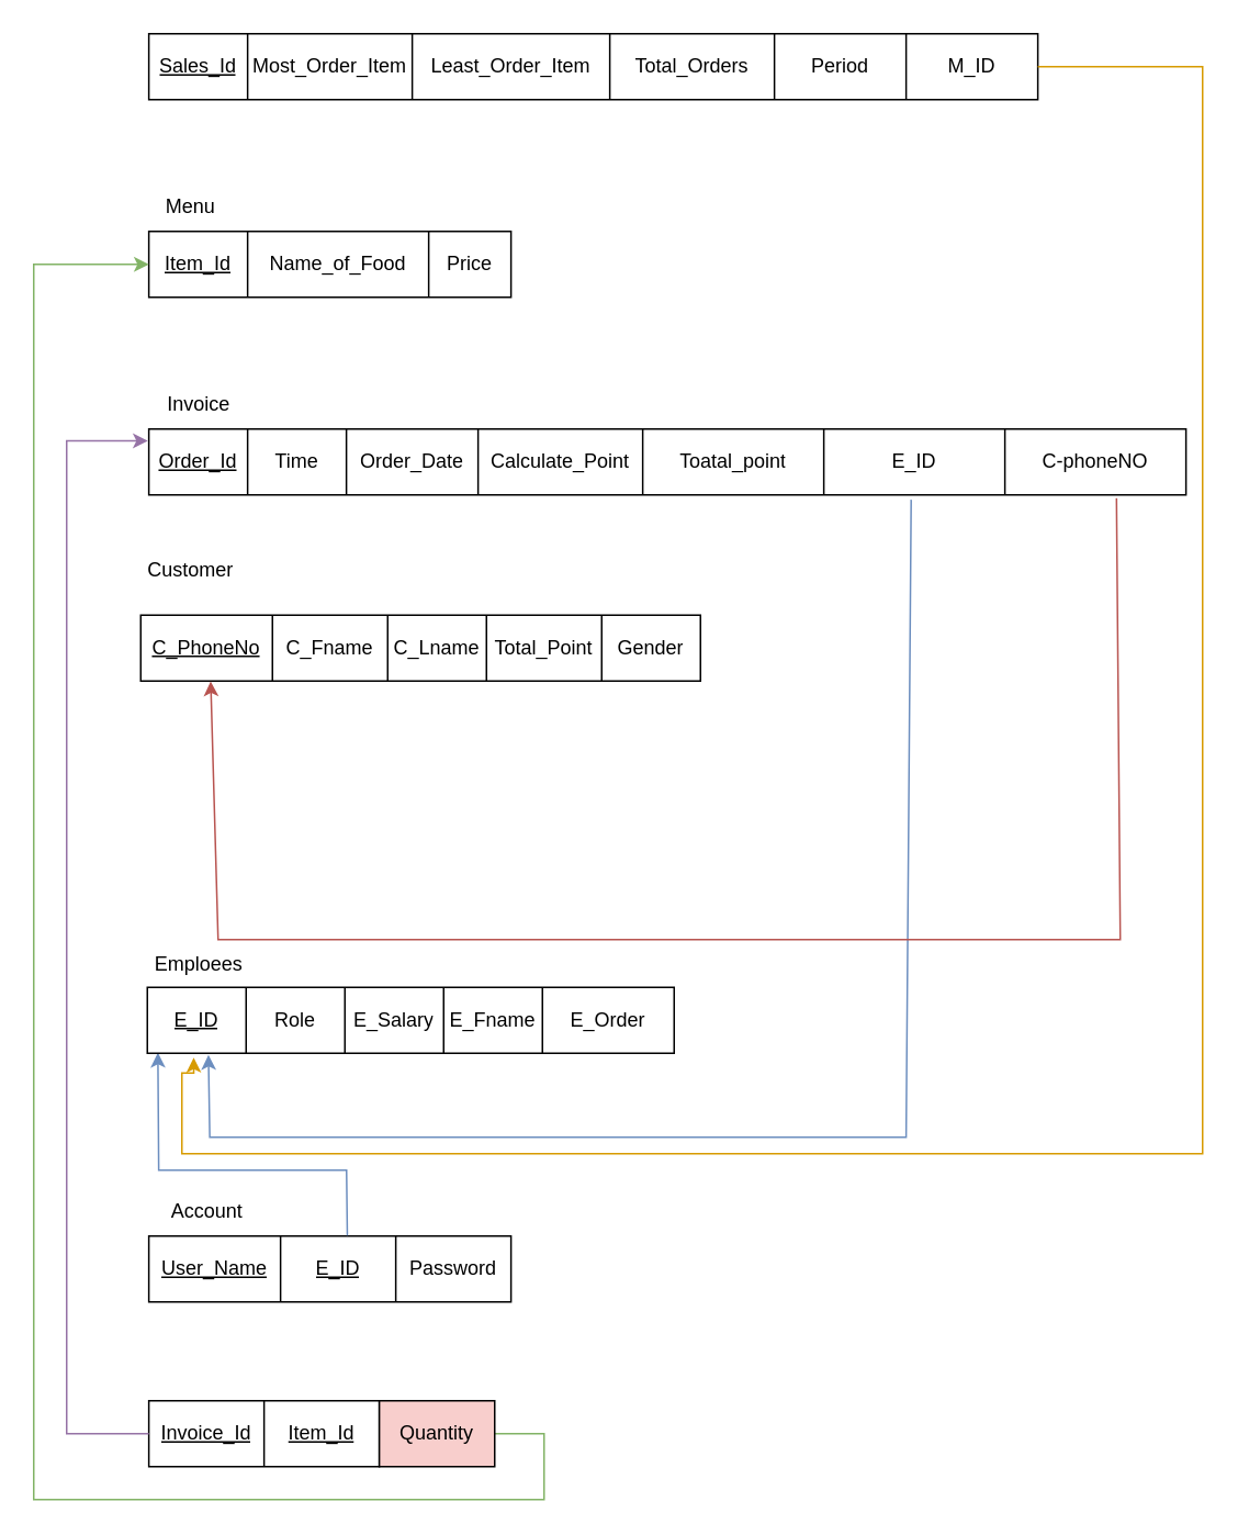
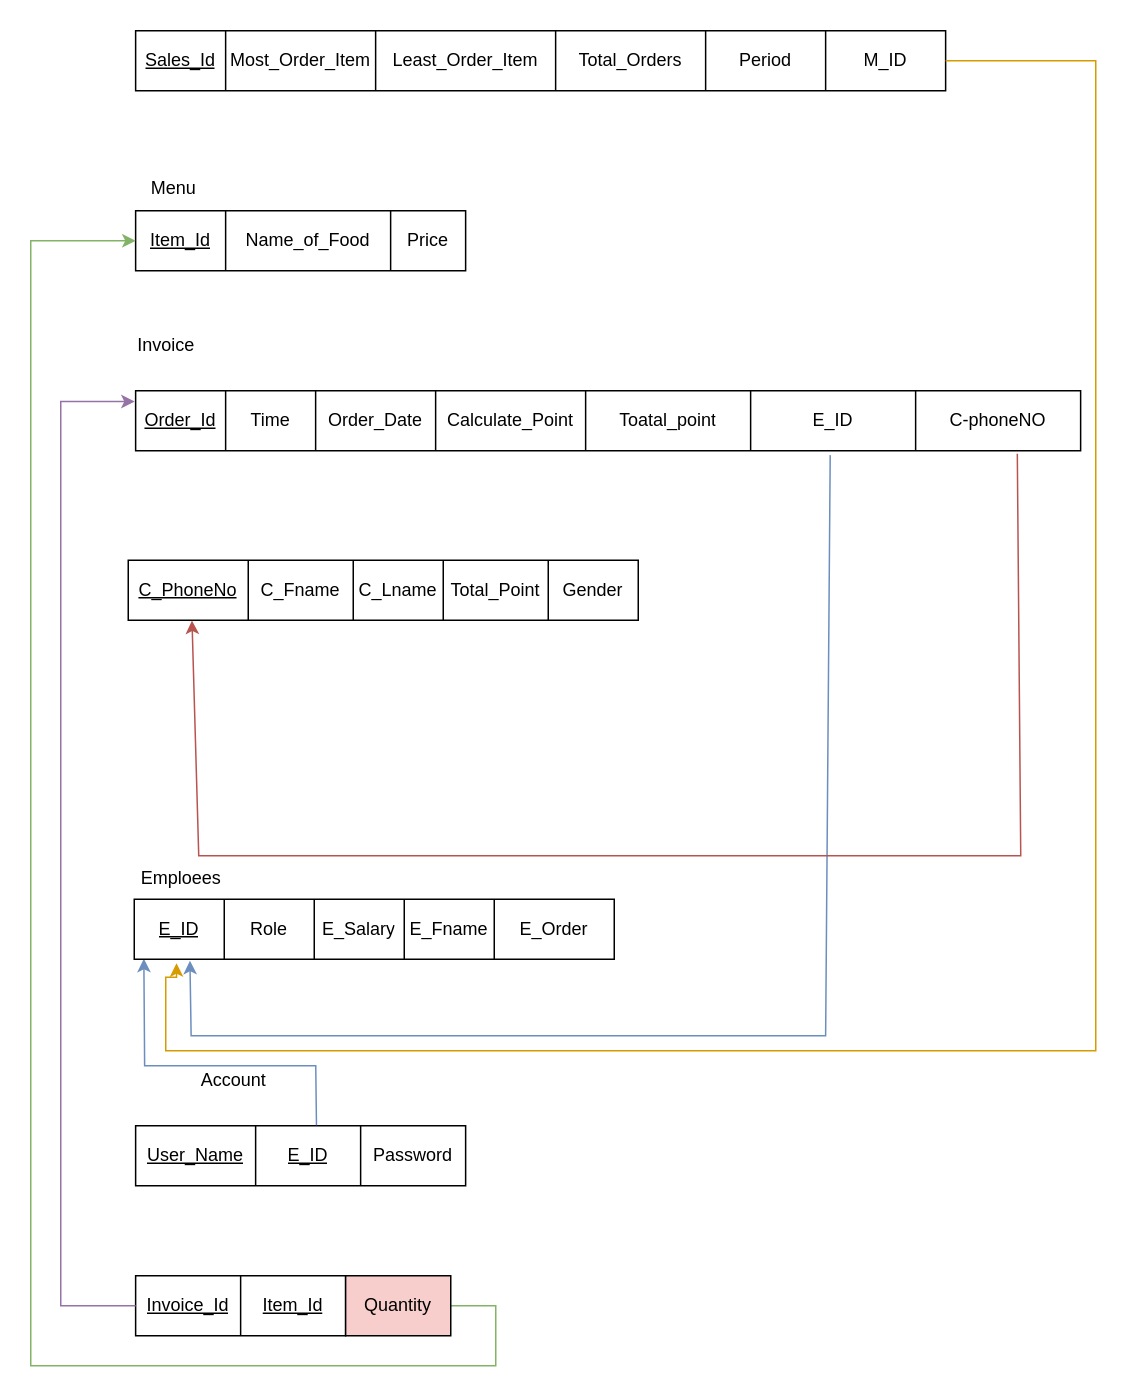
  <mxCell id="0" />
  <mxCell id="1" parent="0" />
  <mxCell id="2" value="" style="shape=table;startSize=0;container=1;collapsible=0;childLayout=tableLayout;" vertex="1" parent="1"><mxGeometry x="89.92" y="20" width="540" height="40" as="geometry" /></mxCell>
  <mxCell id="3" value="" style="shape=tableRow;horizontal=0;startSize=0;swimlaneHead=0;swimlaneBody=0;strokeColor=inherit;top=0;left=0;bottom=0;right=0;collapsible=0;dropTarget=0;fillColor=none;points=[[0,0.5],[1,0.5]];portConstraint=eastwest;" vertex="1" parent="2"><mxGeometry width="540" height="40" as="geometry" /></mxCell>
  <mxCell id="4" value="&lt;div&gt;&lt;u&gt;Sales_Id&lt;/u&gt;&lt;br&gt;&lt;/div&gt;" style="shape=partialRectangle;html=1;whiteSpace=wrap;connectable=0;strokeColor=inherit;overflow=hidden;fillColor=none;top=0;left=0;bottom=0;right=0;pointerEvents=1;" vertex="1" parent="3"><mxGeometry width="60" height="40" as="geometry"><mxRectangle width="60" height="40" as="alternateBounds" /></mxGeometry></mxCell>
  <mxCell id="5" value="Most_Order_Item" style="shape=partialRectangle;html=1;whiteSpace=wrap;connectable=0;strokeColor=inherit;overflow=hidden;fillColor=none;top=0;left=0;bottom=0;right=0;pointerEvents=1;" vertex="1" parent="3"><mxGeometry x="60" width="100" height="40" as="geometry"><mxRectangle width="100" height="40" as="alternateBounds" /></mxGeometry></mxCell>
  <mxCell id="6" value="Least_Order_Item" style="shape=partialRectangle;html=1;whiteSpace=wrap;connectable=0;strokeColor=inherit;overflow=hidden;fillColor=none;top=0;left=0;bottom=0;right=0;pointerEvents=1;" vertex="1" parent="3"><mxGeometry x="160" width="120" height="40" as="geometry"><mxRectangle width="120" height="40" as="alternateBounds" /></mxGeometry></mxCell>
  <mxCell id="7" value="Total_Orders" style="shape=partialRectangle;html=1;whiteSpace=wrap;connectable=0;strokeColor=inherit;overflow=hidden;fillColor=none;top=0;left=0;bottom=0;right=0;pointerEvents=1;" vertex="1" parent="3"><mxGeometry x="280" width="100" height="40" as="geometry"><mxRectangle width="100" height="40" as="alternateBounds" /></mxGeometry></mxCell>
  <mxCell id="8" value="Period" style="shape=partialRectangle;html=1;whiteSpace=wrap;connectable=0;strokeColor=inherit;overflow=hidden;fillColor=none;top=0;left=0;bottom=0;right=0;pointerEvents=1;" vertex="1" parent="3"><mxGeometry x="380" width="80" height="40" as="geometry"><mxRectangle width="80" height="40" as="alternateBounds" /></mxGeometry></mxCell>
  <mxCell id="9" value="M_ID" style="shape=partialRectangle;html=1;whiteSpace=wrap;connectable=0;strokeColor=inherit;overflow=hidden;fillColor=none;top=0;left=0;bottom=0;right=0;pointerEvents=1;" vertex="1" parent="3"><mxGeometry x="460" width="80" height="40" as="geometry"><mxRectangle width="80" height="40" as="alternateBounds" /></mxGeometry></mxCell>
  <mxCell id="10" value="" style="shape=table;startSize=0;container=1;collapsible=0;childLayout=tableLayout;" vertex="1" parent="1"><mxGeometry x="89.92" y="140" width="220" height="40" as="geometry" /></mxCell>
  <mxCell id="11" value="" style="shape=tableRow;horizontal=0;startSize=0;swimlaneHead=0;swimlaneBody=0;strokeColor=inherit;top=0;left=0;bottom=0;right=0;collapsible=0;dropTarget=0;fillColor=none;points=[[0,0.5],[1,0.5]];portConstraint=eastwest;" vertex="1" parent="10"><mxGeometry width="220" height="40" as="geometry" /></mxCell>
  <mxCell id="12" value="&lt;u&gt;Item_Id&lt;/u&gt;" style="shape=partialRectangle;html=1;whiteSpace=wrap;connectable=0;strokeColor=inherit;overflow=hidden;fillColor=none;top=0;left=0;bottom=0;right=0;pointerEvents=1;" vertex="1" parent="11"><mxGeometry width="60" height="40" as="geometry"><mxRectangle width="60" height="40" as="alternateBounds" /></mxGeometry></mxCell>
  <mxCell id="13" value="Name_of_Food" style="shape=partialRectangle;html=1;whiteSpace=wrap;connectable=0;strokeColor=inherit;overflow=hidden;fillColor=none;top=0;left=0;bottom=0;right=0;pointerEvents=1;" vertex="1" parent="11"><mxGeometry x="60" width="110" height="40" as="geometry"><mxRectangle width="110" height="40" as="alternateBounds" /></mxGeometry></mxCell>
  <mxCell id="14" value="Price" style="shape=partialRectangle;html=1;whiteSpace=wrap;connectable=0;strokeColor=inherit;overflow=hidden;fillColor=none;top=0;left=0;bottom=0;right=0;pointerEvents=1;" vertex="1" parent="11"><mxGeometry x="170" width="50" height="40" as="geometry"><mxRectangle width="50" height="40" as="alternateBounds" /></mxGeometry></mxCell>
  <mxCell id="15" value="Menu" style="text;html=1;align=center;verticalAlign=middle;resizable=0;points=[];autosize=1;strokeColor=none;fillColor=none;" vertex="1" parent="1"><mxGeometry x="89.92" y="110" width="50" height="30" as="geometry" /></mxCell>
  <mxCell id="16" value="" style="shape=table;startSize=0;container=1;collapsible=0;childLayout=tableLayout;" vertex="1" parent="1"><mxGeometry x="89.92" y="260" width="630" height="40" as="geometry" /></mxCell>
  <mxCell id="17" value="" style="shape=tableRow;horizontal=0;startSize=0;swimlaneHead=0;swimlaneBody=0;strokeColor=inherit;top=0;left=0;bottom=0;right=0;collapsible=0;dropTarget=0;fillColor=none;points=[[0,0.5],[1,0.5]];portConstraint=eastwest;" vertex="1" parent="16"><mxGeometry width="630" height="40" as="geometry" /></mxCell>
  <mxCell id="18" value="&lt;u&gt;Order_Id&lt;/u&gt;" style="shape=partialRectangle;html=1;whiteSpace=wrap;connectable=0;strokeColor=inherit;overflow=hidden;fillColor=none;top=0;left=0;bottom=0;right=0;pointerEvents=1;" vertex="1" parent="17"><mxGeometry width="60" height="40" as="geometry"><mxRectangle width="60" height="40" as="alternateBounds" /></mxGeometry></mxCell>
  <mxCell id="19" value="Time" style="shape=partialRectangle;html=1;whiteSpace=wrap;connectable=0;strokeColor=inherit;overflow=hidden;fillColor=none;top=0;left=0;bottom=0;right=0;pointerEvents=1;" vertex="1" parent="17"><mxGeometry x="60" width="60" height="40" as="geometry"><mxRectangle width="60" height="40" as="alternateBounds" /></mxGeometry></mxCell>
  <mxCell id="20" value="Order_Date" style="shape=partialRectangle;html=1;whiteSpace=wrap;connectable=0;strokeColor=inherit;overflow=hidden;fillColor=none;top=0;left=0;bottom=0;right=0;pointerEvents=1;" vertex="1" parent="17"><mxGeometry x="120" width="80" height="40" as="geometry"><mxRectangle width="80" height="40" as="alternateBounds" /></mxGeometry></mxCell>
  <mxCell id="21" value="Calculate_Point" style="shape=partialRectangle;html=1;whiteSpace=wrap;connectable=0;strokeColor=inherit;overflow=hidden;fillColor=none;top=0;left=0;bottom=0;right=0;pointerEvents=1;" vertex="1" parent="17"><mxGeometry x="200" width="100" height="40" as="geometry"><mxRectangle width="100" height="40" as="alternateBounds" /></mxGeometry></mxCell>
  <mxCell id="22" value="Toatal_point" style="shape=partialRectangle;html=1;whiteSpace=wrap;connectable=0;strokeColor=inherit;overflow=hidden;fillColor=none;top=0;left=0;bottom=0;right=0;pointerEvents=1;" vertex="1" parent="17"><mxGeometry x="300" width="110" height="40" as="geometry"><mxRectangle width="110" height="40" as="alternateBounds" /></mxGeometry></mxCell>
  <mxCell id="23" value="E_ID" style="shape=partialRectangle;html=1;whiteSpace=wrap;connectable=0;strokeColor=inherit;overflow=hidden;fillColor=none;top=0;left=0;bottom=0;right=0;pointerEvents=1;" vertex="1" parent="17"><mxGeometry x="410" width="110" height="40" as="geometry"><mxRectangle width="110" height="40" as="alternateBounds" /></mxGeometry></mxCell>
  <mxCell id="24" value="C-phoneNO" style="shape=partialRectangle;html=1;whiteSpace=wrap;connectable=0;strokeColor=inherit;overflow=hidden;fillColor=none;top=0;left=0;bottom=0;right=0;pointerEvents=1;" vertex="1" parent="17"><mxGeometry x="520" width="110" height="40" as="geometry"><mxRectangle width="110" height="40" as="alternateBounds" /></mxGeometry></mxCell>
- <mxCell id="25" value="&lt;span style=&quot;text-wrap: wrap;&quot;&gt;Invoice&lt;/span&gt;" style="text;html=1;align=center;verticalAlign=middle;resizable=0;points=[];autosize=1;strokeColor=none;fillColor=none;" vertex="1" parent="1"><mxGeometry x="89.92" y="230" width="60" height="30" as="geometry" /></mxCell>
+ <mxCell id="25" value="&lt;span style=&quot;text-wrap: wrap;&quot;&gt;Invoice&lt;/span&gt;" style="text;html=1;align=center;verticalAlign=middle;resizable=0;points=[];autosize=1;strokeColor=none;fillColor=none;" vertex="1" parent="1"><mxGeometry x="79.92" y="215" width="60" height="30" as="geometry" /></mxCell>
  <mxCell id="26" value="" style="shape=table;startSize=0;container=1;collapsible=0;childLayout=tableLayout;" vertex="1" parent="1"><mxGeometry x="85" y="373" width="340" height="40" as="geometry" /></mxCell>
  <mxCell id="27" value="" style="shape=tableRow;horizontal=0;startSize=0;swimlaneHead=0;swimlaneBody=0;strokeColor=inherit;top=0;left=0;bottom=0;right=0;collapsible=0;dropTarget=0;fillColor=none;points=[[0,0.5],[1,0.5]];portConstraint=eastwest;" vertex="1" parent="26"><mxGeometry width="340" height="40" as="geometry" /></mxCell>
  <mxCell id="28" value="&lt;u&gt;C_PhoneNo&lt;/u&gt;" style="shape=partialRectangle;html=1;whiteSpace=wrap;connectable=0;strokeColor=inherit;overflow=hidden;fillColor=none;top=0;left=0;bottom=0;right=0;pointerEvents=1;" vertex="1" parent="27"><mxGeometry width="80" height="40" as="geometry"><mxRectangle width="80" height="40" as="alternateBounds" /></mxGeometry></mxCell>
  <mxCell id="29" value="C_Fname" style="shape=partialRectangle;html=1;whiteSpace=wrap;connectable=0;strokeColor=inherit;overflow=hidden;fillColor=none;top=0;left=0;bottom=0;right=0;pointerEvents=1;" vertex="1" parent="27"><mxGeometry x="80" width="70" height="40" as="geometry"><mxRectangle width="70" height="40" as="alternateBounds" /></mxGeometry></mxCell>
  <mxCell id="30" value="C_Lname" style="shape=partialRectangle;html=1;whiteSpace=wrap;connectable=0;strokeColor=inherit;overflow=hidden;fillColor=none;top=0;left=0;bottom=0;right=0;pointerEvents=1;" vertex="1" parent="27"><mxGeometry x="150" width="60" height="40" as="geometry"><mxRectangle width="60" height="40" as="alternateBounds" /></mxGeometry></mxCell>
  <mxCell id="31" value="Total_Point" style="shape=partialRectangle;html=1;whiteSpace=wrap;connectable=0;strokeColor=inherit;overflow=hidden;fillColor=none;top=0;left=0;bottom=0;right=0;pointerEvents=1;" vertex="1" parent="27"><mxGeometry x="210" width="70" height="40" as="geometry"><mxRectangle width="70" height="40" as="alternateBounds" /></mxGeometry></mxCell>
  <mxCell id="32" value="Gender" style="shape=partialRectangle;html=1;whiteSpace=wrap;connectable=0;strokeColor=inherit;overflow=hidden;fillColor=none;top=0;left=0;bottom=0;right=0;pointerEvents=1;" vertex="1" parent="27"><mxGeometry x="280" width="60" height="40" as="geometry"><mxRectangle width="60" height="40" as="alternateBounds" /></mxGeometry></mxCell>
- <mxCell id="33" value="&lt;span style=&quot;text-wrap: wrap;&quot;&gt;Customer&lt;/span&gt;" style="text;html=1;align=center;verticalAlign=middle;resizable=0;points=[];autosize=1;strokeColor=none;fillColor=none;" vertex="1" parent="1"><mxGeometry x="74.92" y="331" width="80" height="30" as="geometry" /></mxCell>
  <mxCell id="34" value="&lt;span style=&quot;text-wrap: wrap;&quot;&gt;Emploees&lt;/span&gt;" style="text;html=1;align=center;verticalAlign=middle;resizable=0;points=[];autosize=1;strokeColor=none;fillColor=none;" vertex="1" parent="1"><mxGeometry x="79.92" y="570" width="80" height="30" as="geometry" /></mxCell>
  <mxCell id="35" value="" style="endArrow=classic;html=1;rounded=0;exitX=0.735;exitY=1.073;exitDx=0;exitDy=0;exitPerimeter=0;entryX=0.116;entryY=1.025;entryDx=0;entryDy=0;entryPerimeter=0;fillColor=#dae8fc;strokeColor=#6c8ebf;" edge="1" parent="1" source="17" target="53"><mxGeometry width="50" height="50" relative="1" as="geometry"><mxPoint x="309.92" y="320" as="sourcePoint" /><mxPoint x="549.92" y="630" as="targetPoint" /><Array as="points"><mxPoint x="549.92" y="690" /><mxPoint x="126.92" y="690" /></Array></mxGeometry></mxCell>
  <mxCell id="36" style="edgeStyle=orthogonalEdgeStyle;rounded=0;orthogonalLoop=1;jettySize=auto;html=1;exitX=1;exitY=0.5;exitDx=0;exitDy=0;entryX=0.088;entryY=1.067;entryDx=0;entryDy=0;entryPerimeter=0;fillColor=#ffe6cc;strokeColor=#d79b00;" edge="1" parent="1" source="3" target="53"><mxGeometry relative="1" as="geometry"><mxPoint x="634.92" y="40" as="sourcePoint" /><mxPoint x="109.96" y="660" as="targetPoint" /><Array as="points"><mxPoint x="730" y="40" /><mxPoint x="730" y="700" /><mxPoint x="110" y="700" /><mxPoint x="110" y="651" /><mxPoint x="117" y="651" /></Array></mxGeometry></mxCell>
  <mxCell id="37" value="" style="shape=table;startSize=0;container=1;collapsible=0;childLayout=tableLayout;" vertex="1" parent="1"><mxGeometry x="89.92" y="850" width="140.0" height="40" as="geometry" /></mxCell>
  <mxCell id="38" value="" style="shape=tableRow;horizontal=0;startSize=0;swimlaneHead=0;swimlaneBody=0;strokeColor=inherit;top=0;left=0;bottom=0;right=0;collapsible=0;dropTarget=0;fillColor=none;points=[[0,0.5],[1,0.5]];portConstraint=eastwest;" vertex="1" parent="37"><mxGeometry width="140.0" height="40" as="geometry" /></mxCell>
  <mxCell id="39" value="&lt;u&gt;Invoice_Id&lt;/u&gt;" style="shape=partialRectangle;html=1;whiteSpace=wrap;connectable=0;strokeColor=inherit;overflow=hidden;fillColor=none;top=0;left=0;bottom=0;right=0;pointerEvents=1;" vertex="1" parent="38"><mxGeometry width="70" height="40" as="geometry"><mxRectangle width="70" height="40" as="alternateBounds" /></mxGeometry></mxCell>
  <mxCell id="40" value="&lt;u&gt;Item_Id&lt;/u&gt;" style="shape=partialRectangle;html=1;whiteSpace=wrap;connectable=0;strokeColor=inherit;overflow=hidden;fillColor=none;top=0;left=0;bottom=0;right=0;pointerEvents=1;" vertex="1" parent="38"><mxGeometry x="70" width="70" height="40" as="geometry"><mxRectangle width="70" height="40" as="alternateBounds" /></mxGeometry></mxCell>
  <mxCell id="41" style="edgeStyle=orthogonalEdgeStyle;rounded=0;orthogonalLoop=1;jettySize=auto;html=1;exitX=0;exitY=0.5;exitDx=0;exitDy=0;entryX=-0.001;entryY=0.179;entryDx=0;entryDy=0;entryPerimeter=0;fillColor=#e1d5e7;strokeColor=#9673a6;" edge="1" parent="1" source="38" target="17"><mxGeometry relative="1" as="geometry"><Array as="points"><mxPoint x="90" y="870" /><mxPoint x="40" y="870" /><mxPoint x="40" y="267" /></Array></mxGeometry></mxCell>
  <mxCell id="42" style="edgeStyle=orthogonalEdgeStyle;rounded=0;orthogonalLoop=1;jettySize=auto;html=1;exitX=1;exitY=0.5;exitDx=0;exitDy=0;fillColor=#d5e8d4;strokeColor=#82b366;" edge="1" parent="1" source="50" target="11"><mxGeometry relative="1" as="geometry"><Array as="points"><mxPoint x="330" y="870" /><mxPoint x="330" y="910" /><mxPoint x="20" y="910" /><mxPoint x="20" y="160" /></Array><mxPoint x="390" y="940" as="sourcePoint" /></mxGeometry></mxCell>
  <mxCell id="43" value="" style="shape=table;startSize=0;container=1;collapsible=0;childLayout=tableLayout;" vertex="1" parent="1"><mxGeometry x="89.92" y="750" width="220" height="40" as="geometry" /></mxCell>
  <mxCell id="44" value="" style="shape=tableRow;horizontal=0;startSize=0;swimlaneHead=0;swimlaneBody=0;strokeColor=inherit;top=0;left=0;bottom=0;right=0;collapsible=0;dropTarget=0;fillColor=none;points=[[0,0.5],[1,0.5]];portConstraint=eastwest;" vertex="1" parent="43"><mxGeometry width="220" height="40" as="geometry" /></mxCell>
  <mxCell id="45" value="&lt;u&gt;User_Name&lt;/u&gt;" style="shape=partialRectangle;html=1;whiteSpace=wrap;connectable=0;strokeColor=inherit;overflow=hidden;fillColor=none;top=0;left=0;bottom=0;right=0;pointerEvents=1;" vertex="1" parent="44"><mxGeometry width="80" height="40" as="geometry"><mxRectangle width="80" height="40" as="alternateBounds" /></mxGeometry></mxCell>
  <mxCell id="46" value="&lt;u&gt;E_ID&lt;/u&gt;" style="shape=partialRectangle;html=1;whiteSpace=wrap;connectable=0;strokeColor=inherit;overflow=hidden;fillColor=none;top=0;left=0;bottom=0;right=0;pointerEvents=1;" vertex="1" parent="44"><mxGeometry x="80" width="70" height="40" as="geometry"><mxRectangle width="70" height="40" as="alternateBounds" /></mxGeometry></mxCell>
  <mxCell id="47" value="Password" style="shape=partialRectangle;html=1;whiteSpace=wrap;connectable=0;strokeColor=inherit;overflow=hidden;fillColor=none;top=0;left=0;bottom=0;right=0;pointerEvents=1;" vertex="1" parent="44"><mxGeometry x="150" width="70" height="40" as="geometry"><mxRectangle width="70" height="40" as="alternateBounds" /></mxGeometry></mxCell>
- <mxCell id="48" value="&lt;span style=&quot;text-wrap: wrap;&quot;&gt;Account&lt;/span&gt;" style="text;html=1;align=center;verticalAlign=middle;resizable=0;points=[];autosize=1;strokeColor=none;fillColor=none;" vertex="1" parent="1"><mxGeometry x="89.92" y="720" width="70" height="30" as="geometry" /></mxCell>
+ <mxCell id="48" value="&lt;span style=&quot;text-wrap: wrap;&quot;&gt;Account&lt;/span&gt;" style="text;html=1;align=center;verticalAlign=middle;resizable=0;points=[];autosize=1;strokeColor=none;fillColor=none;" vertex="1" parent="1"><mxGeometry x="119.92" y="705" width="70" height="30" as="geometry" /></mxCell>
  <mxCell id="49" value="" style="endArrow=classic;html=1;rounded=0;exitX=0.548;exitY=-0.008;exitDx=0;exitDy=0;exitPerimeter=0;entryX=0.02;entryY=0.992;entryDx=0;entryDy=0;entryPerimeter=0;fillColor=#dae8fc;strokeColor=#6c8ebf;" edge="1" parent="1" source="44" target="53"><mxGeometry width="50" height="50" relative="1" as="geometry"><mxPoint x="209.92" y="940" as="sourcePoint" /><mxPoint x="259.92" y="890" as="targetPoint" /><Array as="points"><mxPoint x="210" y="710" /><mxPoint x="95.92" y="710" /></Array></mxGeometry></mxCell>
  <mxCell id="50" value="Quantity" style="rounded=0;whiteSpace=wrap;html=1;fillColor=#f8cecc;" vertex="1" parent="1"><mxGeometry x="229.92" y="850" width="70.08" height="40" as="geometry" /></mxCell>
  <mxCell id="51" style="edgeStyle=none;rounded=0;orthogonalLoop=1;jettySize=auto;html=1;exitX=0.933;exitY=1.05;exitDx=0;exitDy=0;entryX=0.125;entryY=1.005;entryDx=0;entryDy=0;entryPerimeter=0;strokeColor=#b85450;align=center;verticalAlign=middle;fontFamily=Helvetica;fontSize=11;fontColor=default;labelBackgroundColor=default;endArrow=classic;exitPerimeter=0;fillColor=#f8cecc;" edge="1" parent="1" source="17" target="27"><mxGeometry relative="1" as="geometry"><Array as="points"><mxPoint x="680" y="570" /><mxPoint x="132" y="570" /></Array></mxGeometry></mxCell>
  <mxCell id="52" value="" style="shape=table;startSize=0;container=1;collapsible=0;childLayout=tableLayout;" vertex="1" parent="1"><mxGeometry x="89" y="599" width="320" height="40" as="geometry" /></mxCell>
  <mxCell id="53" value="" style="shape=tableRow;horizontal=0;startSize=0;swimlaneHead=0;swimlaneBody=0;strokeColor=inherit;top=0;left=0;bottom=0;right=0;collapsible=0;dropTarget=0;fillColor=none;points=[[0,0.5],[1,0.5]];portConstraint=eastwest;" vertex="1" parent="52"><mxGeometry width="320" height="40" as="geometry" /></mxCell>
  <mxCell id="54" value="&lt;u&gt;E_ID&lt;/u&gt;" style="shape=partialRectangle;html=1;whiteSpace=wrap;connectable=0;strokeColor=inherit;overflow=hidden;fillColor=none;top=0;left=0;bottom=0;right=0;pointerEvents=1;" vertex="1" parent="53"><mxGeometry width="60" height="40" as="geometry"><mxRectangle width="60" height="40" as="alternateBounds" /></mxGeometry></mxCell>
  <mxCell id="55" value="Role" style="shape=partialRectangle;html=1;whiteSpace=wrap;connectable=0;strokeColor=inherit;overflow=hidden;fillColor=none;top=0;left=0;bottom=0;right=0;pointerEvents=1;" vertex="1" parent="53"><mxGeometry x="60" width="60" height="40" as="geometry"><mxRectangle width="60" height="40" as="alternateBounds" /></mxGeometry></mxCell>
  <mxCell id="56" value="E_Salary" style="shape=partialRectangle;html=1;whiteSpace=wrap;connectable=0;strokeColor=inherit;overflow=hidden;fillColor=none;top=0;left=0;bottom=0;right=0;pointerEvents=1;" vertex="1" parent="53"><mxGeometry x="120" width="60" height="40" as="geometry"><mxRectangle width="60" height="40" as="alternateBounds" /></mxGeometry></mxCell>
  <mxCell id="57" value="E_Fname" style="shape=partialRectangle;html=1;whiteSpace=wrap;connectable=0;strokeColor=inherit;overflow=hidden;fillColor=none;top=0;left=0;bottom=0;right=0;pointerEvents=1;" vertex="1" parent="53"><mxGeometry x="180" width="60" height="40" as="geometry"><mxRectangle width="60" height="40" as="alternateBounds" /></mxGeometry></mxCell>
  <mxCell id="58" value="E_Order" style="shape=partialRectangle;html=1;whiteSpace=wrap;connectable=0;strokeColor=inherit;overflow=hidden;fillColor=none;top=0;left=0;bottom=0;right=0;pointerEvents=1;" vertex="1" parent="53"><mxGeometry x="240" width="80" height="40" as="geometry"><mxRectangle width="80" height="40" as="alternateBounds" /></mxGeometry></mxCell>
